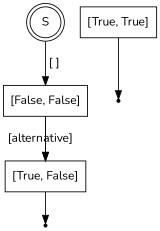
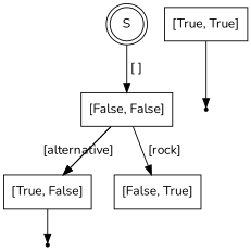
  digraph {
    fontname=Nunito
    rankdir=TB
    splines=false
    node [fontname=Nunito shape=record]
    edge [fontname=Nunito]
    "Result 1" [shape=point]
    "Result 2" [shape=point]
    S [shape=doublecircle]
    "[False, False]"
    "[True, False]"
+   "[False, True]"
    "[True, True]"
    S -> "[False, False]" [label=" [ ]"]
    "[False, False]" -> "[True, False]" [label="[alternative]"]
    "[False, False]" -> "[True, False]"
+   "[False, False]" -> "[False, True]" [label=" [rock]"]
    "[True, False]" -> "Result 1"
    "[True, True]" -> "Result 2"
  }
